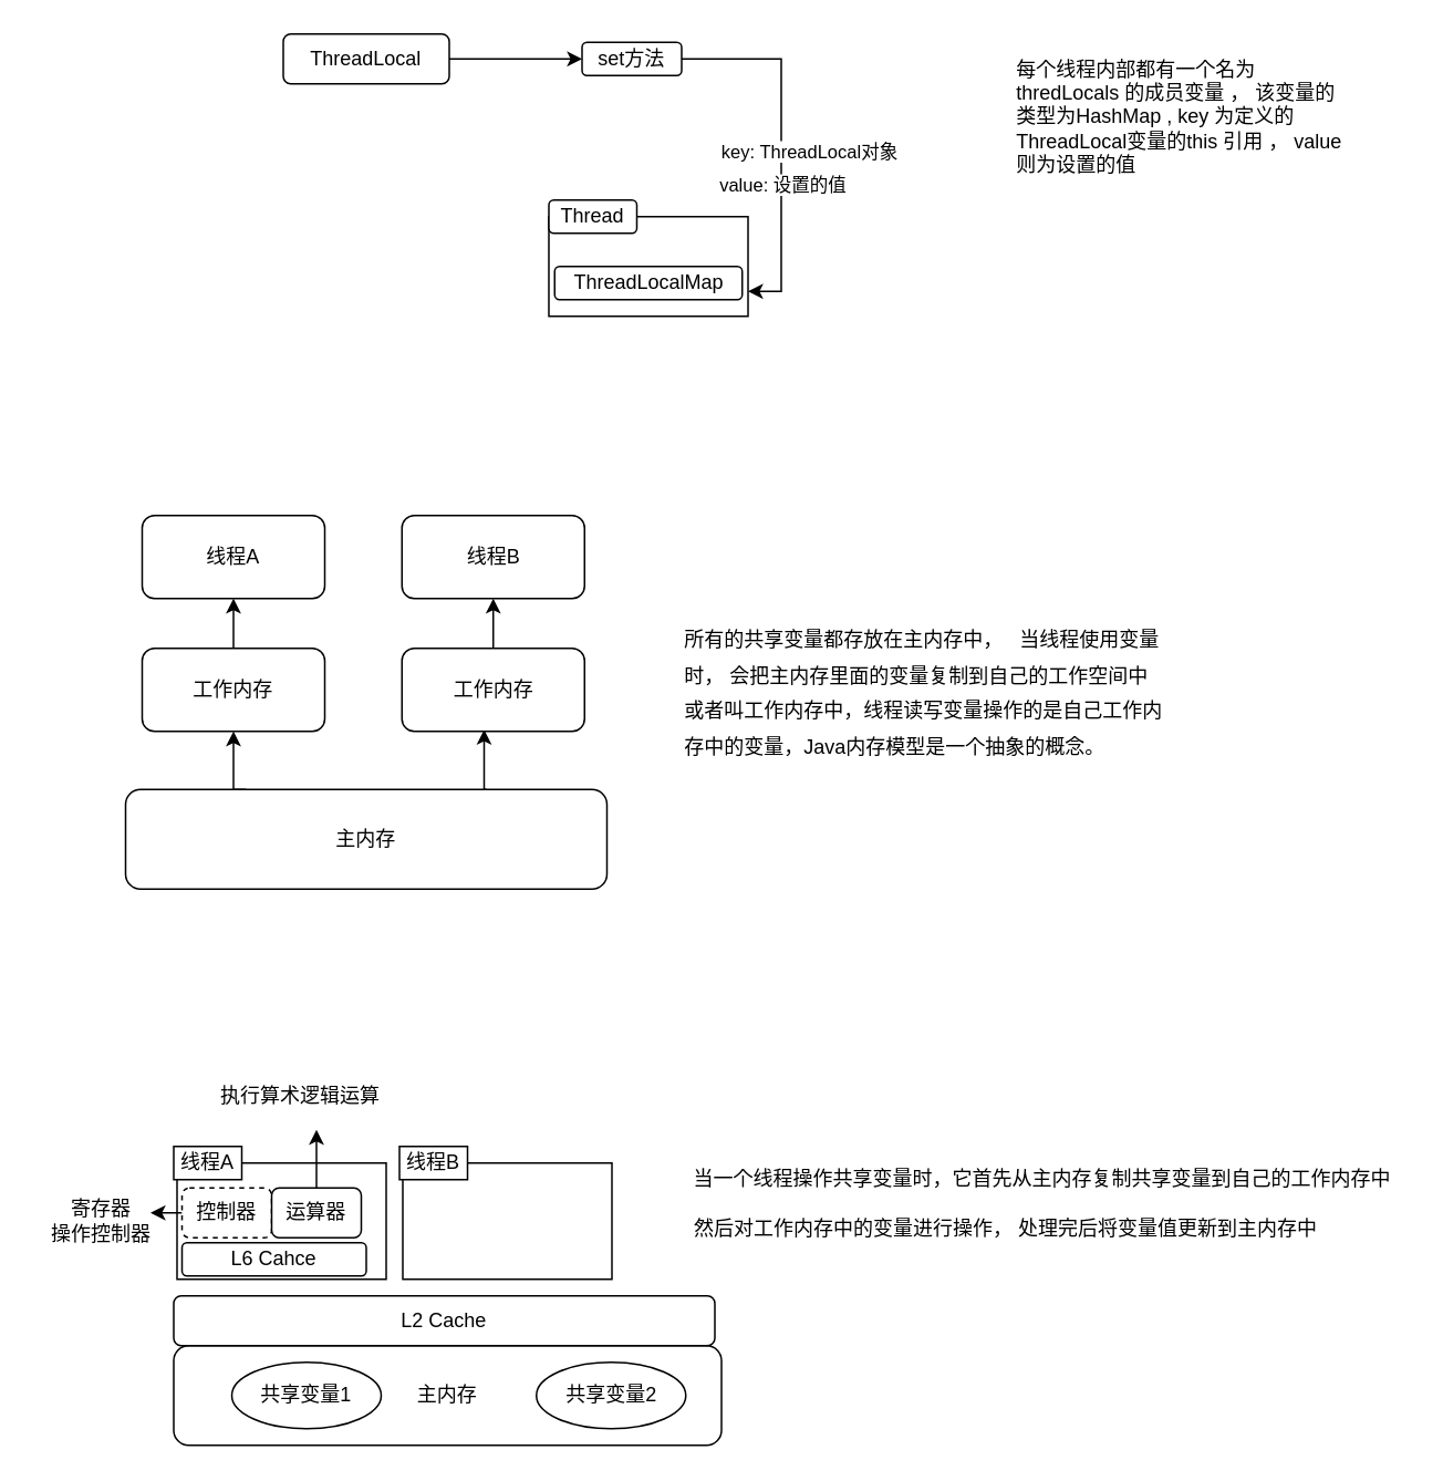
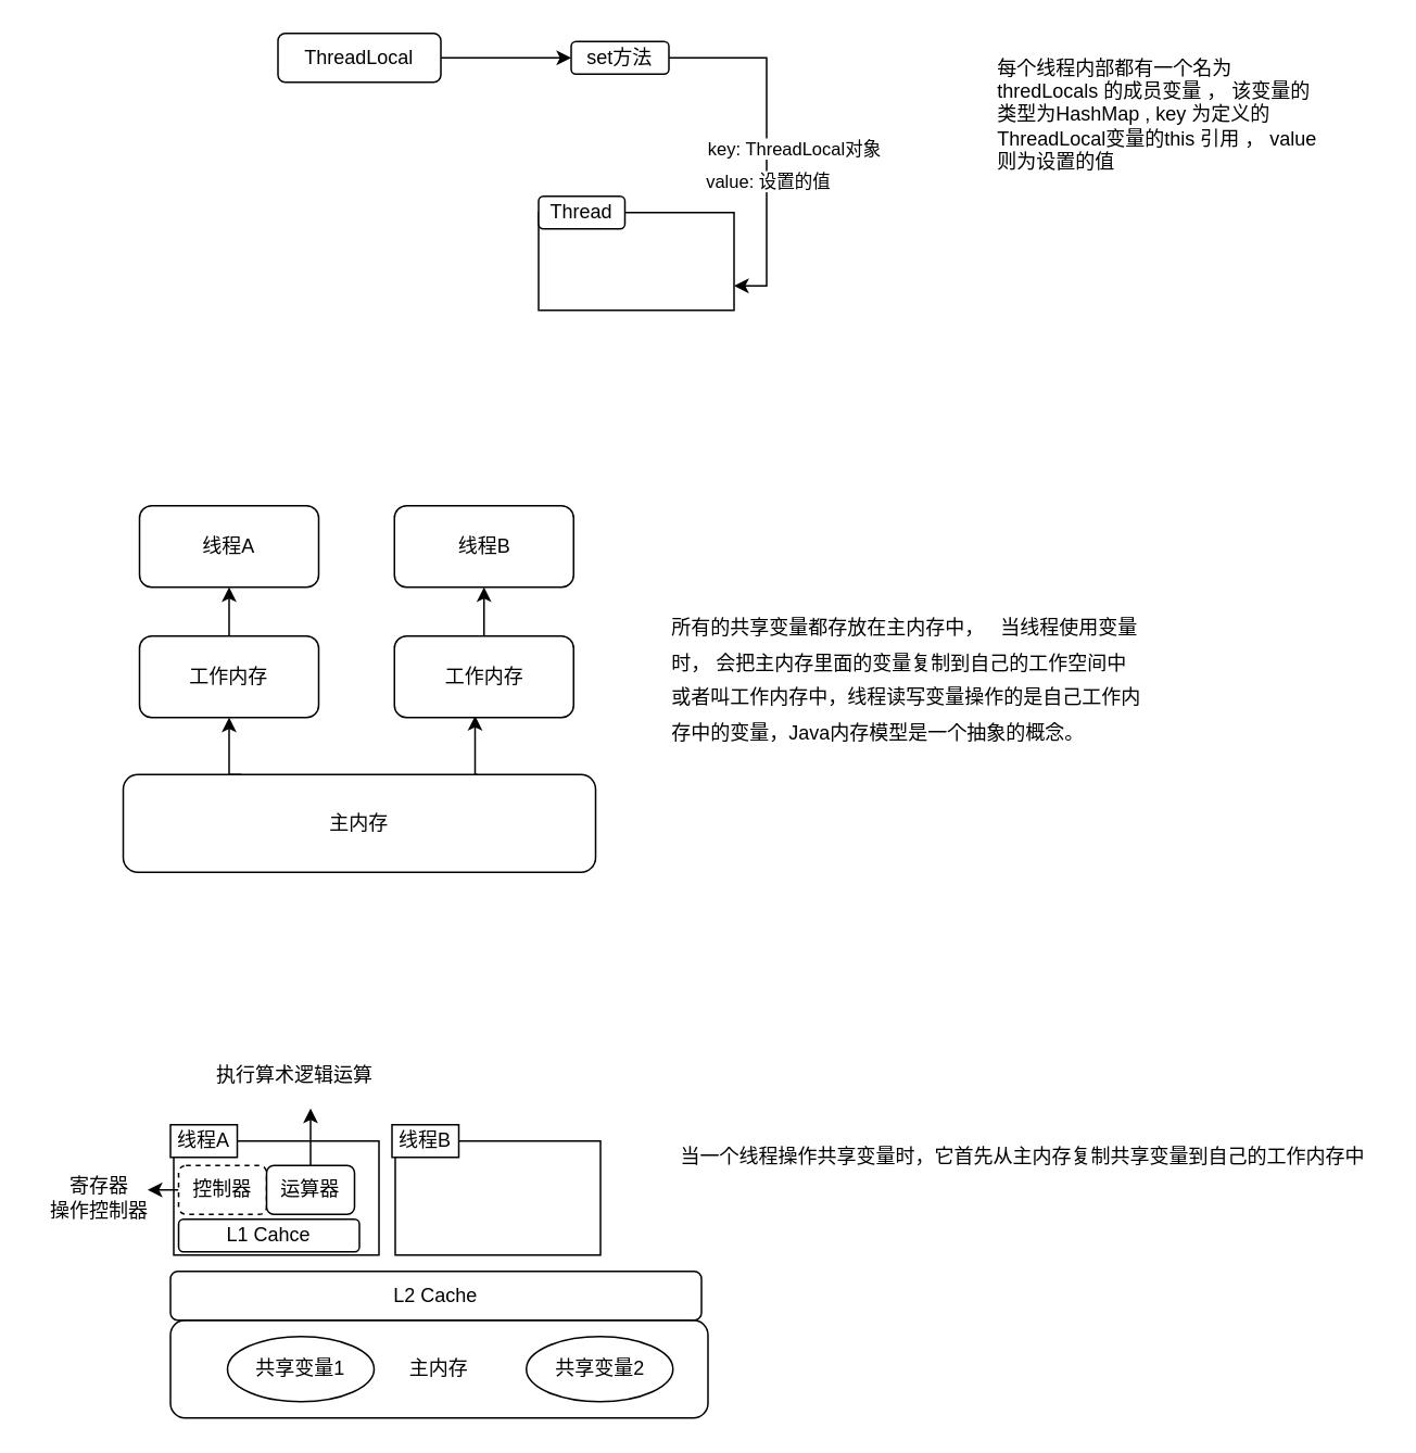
  <mxCell id="0" />
  <mxCell id="1" parent="0" />
  <mxCell id="2" value="" style="rounded=0;whiteSpace=wrap;html=1;" vertex="1" parent="1"><mxGeometry x="330" y="130" width="120" height="60" as="geometry" /></mxCell>
  <mxCell id="3" style="edgeStyle=orthogonalEdgeStyle;rounded=0;orthogonalLoop=1;jettySize=auto;html=1;exitX=1;exitY=0.5;exitDx=0;exitDy=0;" edge="1" parent="1" source="4"><mxGeometry relative="1" as="geometry"><mxPoint x="350" y="35" as="targetPoint" /></mxGeometry></mxCell>
  <mxCell id="4" value="ThreadLocal" style="rounded=1;whiteSpace=wrap;html=1;" vertex="1" parent="1"><mxGeometry x="170" y="20" width="100" height="30" as="geometry" /></mxCell>
  <mxCell id="5" value="Thread" style="rounded=1;whiteSpace=wrap;html=1;" vertex="1" parent="1"><mxGeometry x="330" y="120" width="53" height="20" as="geometry" /></mxCell>
- <mxCell id="6" value="ThreadLocalMap" style="rounded=1;whiteSpace=wrap;html=1;" vertex="1" parent="1"><mxGeometry x="333.5" y="160" width="113" height="20" as="geometry" /></mxCell>
  <mxCell id="7" style="edgeStyle=orthogonalEdgeStyle;rounded=0;orthogonalLoop=1;jettySize=auto;html=1;exitX=1;exitY=0.5;exitDx=0;exitDy=0;entryX=1;entryY=0.75;entryDx=0;entryDy=0;" edge="1" parent="1" source="10" target="2"><mxGeometry relative="1" as="geometry" /></mxCell>
  <mxCell id="8" value="key: ThreadLocal对象" style="edgeLabel;html=1;align=center;verticalAlign=middle;resizable=0;points=[];" vertex="1" connectable="0" parent="7"><mxGeometry x="0.318" y="-2" relative="1" as="geometry"><mxPoint x="18" y="-30" as="offset" /></mxGeometry></mxCell>
  <mxCell id="9" value="value: 设置的值" style="edgeLabel;html=1;align=center;verticalAlign=middle;resizable=0;points=[];" vertex="1" connectable="0" parent="7"><mxGeometry x="0.446" relative="1" as="geometry"><mxPoint y="-24" as="offset" /></mxGeometry></mxCell>
  <mxCell id="10" value="set方法" style="rounded=1;whiteSpace=wrap;html=1;" vertex="1" parent="1"><mxGeometry x="350" y="25" width="60" height="20" as="geometry" /></mxCell>
  <mxCell id="11" value="每个线程内部都有一个名为thredLocals 的成员变量 ， 该变量的类型为HashMap , key 为定义的ThreadLocal变量的this 引用 ， value则为设置的值" style="text;html=1;strokeColor=none;fillColor=none;align=left;verticalAlign=middle;whiteSpace=wrap;rounded=0;" vertex="1" parent="1"><mxGeometry x="610" y="50" width="200" height="40" as="geometry" /></mxCell>
  <mxCell id="12" style="edgeStyle=orthogonalEdgeStyle;rounded=0;orthogonalLoop=1;jettySize=auto;html=1;exitX=0.25;exitY=0;exitDx=0;exitDy=0;entryX=0.5;entryY=1;entryDx=0;entryDy=0;" edge="1" parent="1" source="14" target="16"><mxGeometry relative="1" as="geometry" /></mxCell>
  <mxCell id="13" style="edgeStyle=orthogonalEdgeStyle;rounded=0;orthogonalLoop=1;jettySize=auto;html=1;exitX=0.75;exitY=0;exitDx=0;exitDy=0;entryX=0.45;entryY=0.98;entryDx=0;entryDy=0;entryPerimeter=0;" edge="1" parent="1" source="14" target="19"><mxGeometry relative="1" as="geometry" /></mxCell>
  <mxCell id="14" value="主内存" style="rounded=1;whiteSpace=wrap;html=1;align=center;" vertex="1" parent="1"><mxGeometry x="75" y="475" width="290" height="60" as="geometry" /></mxCell>
  <mxCell id="15" style="edgeStyle=orthogonalEdgeStyle;rounded=0;orthogonalLoop=1;jettySize=auto;html=1;exitX=0.5;exitY=0;exitDx=0;exitDy=0;entryX=0.5;entryY=1;entryDx=0;entryDy=0;" edge="1" parent="1" source="16" target="17"><mxGeometry relative="1" as="geometry" /></mxCell>
  <mxCell id="16" value="工作内存" style="rounded=1;whiteSpace=wrap;html=1;align=center;" vertex="1" parent="1"><mxGeometry x="85" y="390" width="110" height="50" as="geometry" /></mxCell>
  <mxCell id="17" value="线程A" style="rounded=1;whiteSpace=wrap;html=1;align=center;" vertex="1" parent="1"><mxGeometry x="85" y="310" width="110" height="50" as="geometry" /></mxCell>
  <mxCell id="18" style="edgeStyle=orthogonalEdgeStyle;rounded=0;orthogonalLoop=1;jettySize=auto;html=1;exitX=0.5;exitY=0;exitDx=0;exitDy=0;entryX=0.5;entryY=1;entryDx=0;entryDy=0;" edge="1" parent="1" source="19" target="20"><mxGeometry relative="1" as="geometry" /></mxCell>
  <mxCell id="19" value="工作内存" style="rounded=1;whiteSpace=wrap;html=1;align=center;" vertex="1" parent="1"><mxGeometry x="241.5" y="390" width="110" height="50" as="geometry" /></mxCell>
  <mxCell id="20" value="线程B" style="rounded=1;whiteSpace=wrap;html=1;align=center;" vertex="1" parent="1"><mxGeometry x="241.5" y="310" width="110" height="50" as="geometry" /></mxCell>
  <mxCell id="21" value="&lt;p style=&quot;line-height: 180%&quot;&gt;所有的共享变量都存放在主内存中，&amp;nbsp; &amp;nbsp;当线程使用变量时， 会把主内存里面的变量复制到自己的工作空间中或者叫工作内存中，线程读写变量操作的是自己工作内存中的变量，Java内存模型是一个抽象的概念。&lt;/p&gt;" style="text;html=1;strokeColor=none;fillColor=none;align=left;verticalAlign=top;whiteSpace=wrap;rounded=0;spacingTop=3;" vertex="1" parent="1"><mxGeometry x="410" y="352.5" width="290" height="125" as="geometry" /></mxCell>
  <mxCell id="22" value="主内存" style="rounded=1;whiteSpace=wrap;html=1;align=center;verticalAlign=middle;" vertex="1" parent="1"><mxGeometry x="104" y="810" width="330" height="60" as="geometry" /></mxCell>
  <mxCell id="23" value="共享变量1" style="ellipse;whiteSpace=wrap;html=1;align=center;verticalAlign=middle;" vertex="1" parent="1"><mxGeometry x="139" y="820" width="90" height="40" as="geometry" /></mxCell>
  <mxCell id="24" value="共享变量2" style="ellipse;whiteSpace=wrap;html=1;align=center;verticalAlign=middle;" vertex="1" parent="1"><mxGeometry x="322.5" y="820" width="90" height="40" as="geometry" /></mxCell>
  <mxCell id="25" value="L2 Cache" style="rounded=1;whiteSpace=wrap;html=1;align=center;verticalAlign=middle;" vertex="1" parent="1"><mxGeometry x="104" y="780" width="326" height="30" as="geometry" /></mxCell>
  <mxCell id="26" value="" style="rounded=0;whiteSpace=wrap;html=1;align=center;verticalAlign=middle;" vertex="1" parent="1"><mxGeometry x="106" y="700" width="126" height="70" as="geometry" /></mxCell>
  <mxCell id="27" value="线程A" style="rounded=0;whiteSpace=wrap;html=1;align=center;verticalAlign=middle;" vertex="1" parent="1"><mxGeometry x="104" y="690" width="41" height="20" as="geometry" /></mxCell>
  <mxCell id="28" value="" style="rounded=0;whiteSpace=wrap;html=1;align=center;verticalAlign=middle;" vertex="1" parent="1"><mxGeometry x="242" y="700" width="126" height="70" as="geometry" /></mxCell>
  <mxCell id="29" value="线程B" style="rounded=0;whiteSpace=wrap;html=1;align=center;verticalAlign=middle;" vertex="1" parent="1"><mxGeometry x="240" y="690" width="41" height="20" as="geometry" /></mxCell>
  <mxCell id="30" style="edgeStyle=orthogonalEdgeStyle;rounded=0;orthogonalLoop=1;jettySize=auto;html=1;exitX=0;exitY=0.5;exitDx=0;exitDy=0;" edge="1" parent="1" source="31"><mxGeometry relative="1" as="geometry"><mxPoint x="90" y="730" as="targetPoint" /></mxGeometry></mxCell>
  <mxCell id="31" value="控制器" style="rounded=1;whiteSpace=wrap;html=1;align=center;verticalAlign=middle;dashed=1;" vertex="1" parent="1"><mxGeometry x="109" y="715" width="54" height="30" as="geometry" /></mxCell>
  <mxCell id="32" style="edgeStyle=orthogonalEdgeStyle;rounded=0;orthogonalLoop=1;jettySize=auto;html=1;exitX=0.5;exitY=0;exitDx=0;exitDy=0;" edge="1" parent="1" source="33"><mxGeometry relative="1" as="geometry"><mxPoint x="190" y="680" as="targetPoint" /></mxGeometry></mxCell>
  <mxCell id="33" value="运算器" style="rounded=1;whiteSpace=wrap;html=1;align=center;verticalAlign=middle;" vertex="1" parent="1"><mxGeometry x="163" y="715" width="54" height="30" as="geometry" /></mxCell>
- <mxCell id="34" value="L6 Cahce" style="rounded=1;whiteSpace=wrap;html=1;align=center;verticalAlign=middle;" vertex="1" parent="1"><mxGeometry x="109" y="748" width="111" height="20" as="geometry" /></mxCell>
+ <mxCell id="34" value="L1 Cahce" style="rounded=1;whiteSpace=wrap;html=1;align=center;verticalAlign=middle;" vertex="1" parent="1"><mxGeometry x="109" y="748" width="111" height="20" as="geometry" /></mxCell>
  <mxCell id="35" value="寄存器&lt;br&gt;操作控制器" style="text;html=1;align=center;verticalAlign=middle;resizable=0;points=[];autosize=1;strokeColor=none;" vertex="1" parent="1"><mxGeometry y="720" width="80" height="30" as="geometry" x="20" /></mxCell>
  <mxCell id="36" value="执行算术逻辑运算" style="text;html=1;align=center;verticalAlign=middle;resizable=0;points=[];autosize=1;strokeColor=none;" vertex="1" parent="1"><mxGeometry x="125" y="650" width="110" height="20" as="geometry" /></mxCell>
  <mxCell id="37" value="当一个线程操作共享变量时，它首先从主内存复制共享变量到自己的工作内存中" style="text;html=1;align=center;verticalAlign=middle;resizable=0;points=[];autosize=1;strokeColor=none;" vertex="1" parent="1"><mxGeometry x="407" y="700" width="440" height="20" as="geometry" /></mxCell>
- <mxCell id="38" value="然后对工作内存中的变量进行操作， 处理完后将变量值更新到主内存中" style="text;html=1;align=center;verticalAlign=middle;resizable=0;points=[];autosize=1;strokeColor=none;" vertex="1" parent="1"><mxGeometry x="410" y="730" width="390" height="20" as="geometry" /></mxCell>
